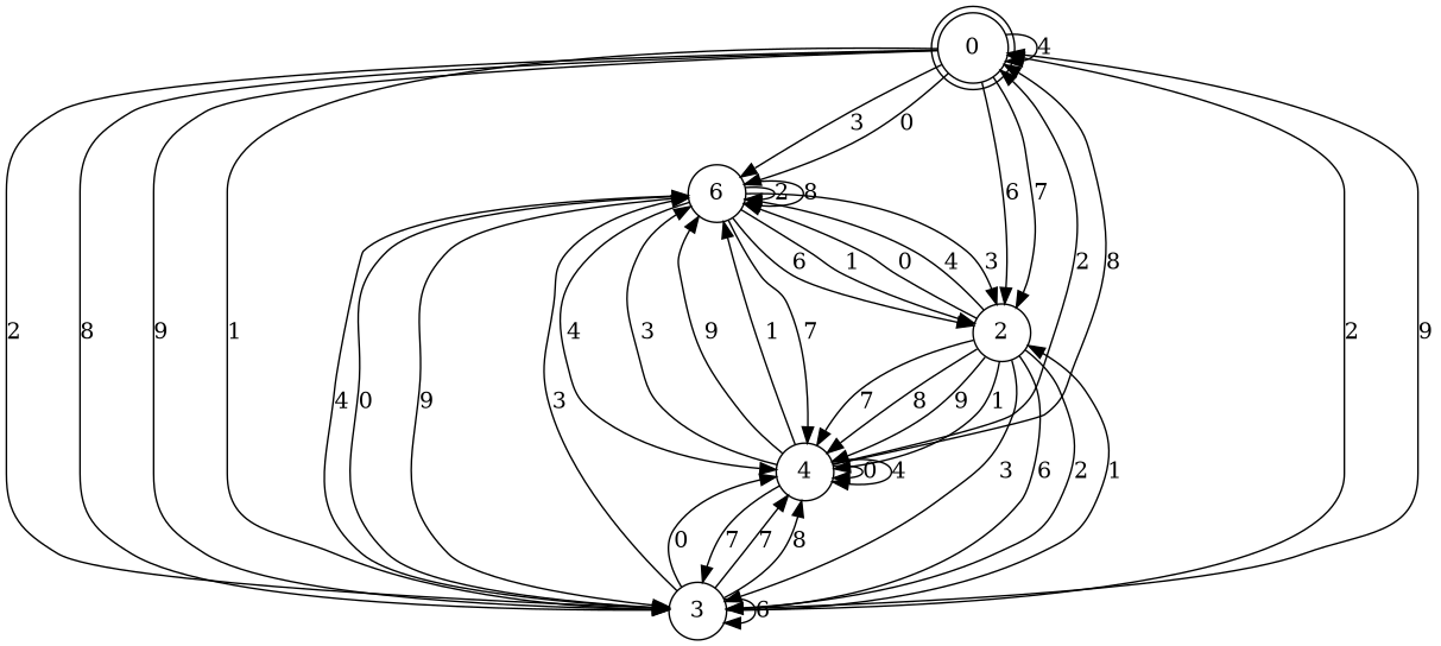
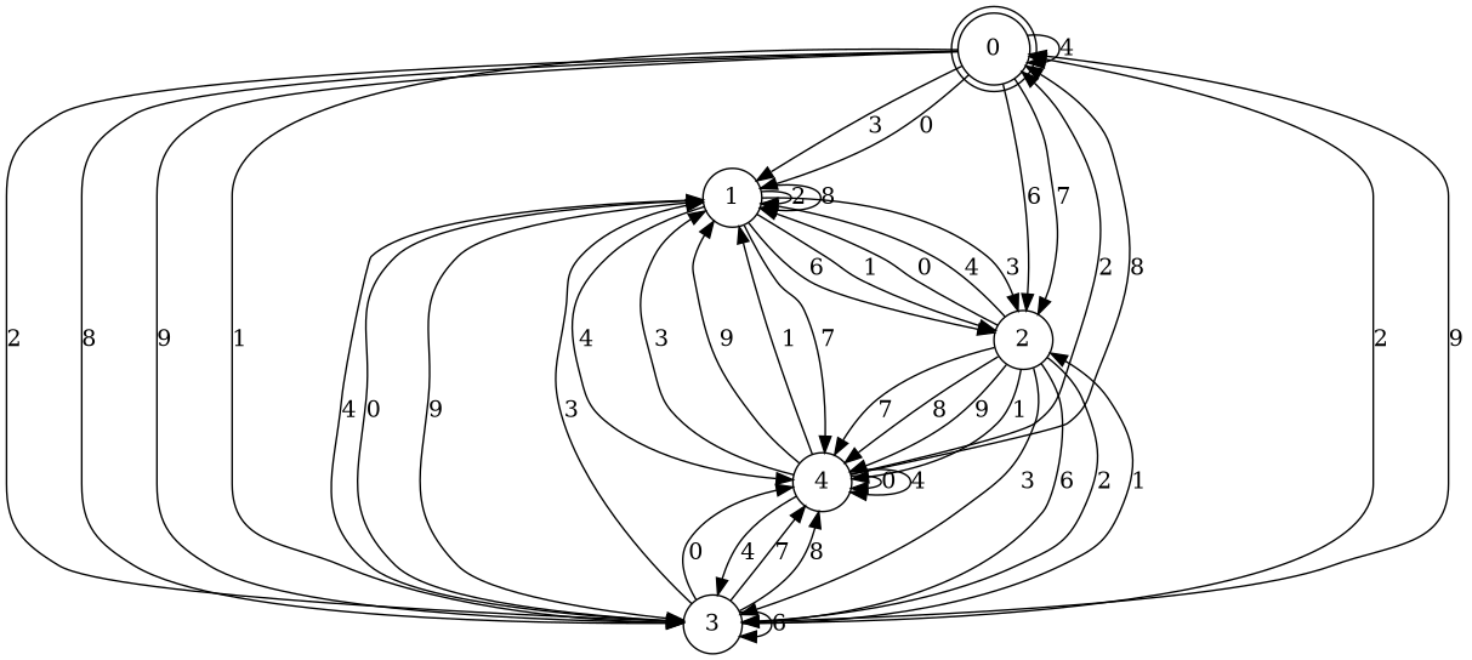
  digraph {
    node [shape=circle]
    n1 [label=0 shape=doublecircle]
-   n2 [label=6]
+   n2 [label=1]
    n3 [label=2]
    n4 [label=3]
    n5 [label=4]
    n1 -> n1 [label=4]
    n1 -> n2 [label=3]
    n1 -> n2 [label=0]
    n1 -> n3 [label=6]
    n1 -> n3 [label=7]
    n1 -> n4 [label=2]
    n1 -> n4 [label=8]
    n1 -> n4 [label=9]
    n1 -> n4 [label=1]
    n2 -> n2 [label=2]
    n2 -> n2 [label=8]
    n2 -> n3 [label=3]
    n2 -> n3 [label=6]
    n2 -> n3 [label=1]
    n2 -> n4 [label=0]
    n2 -> n4 [label=9]
    n2 -> n5 [label=7]
    n2 -> n5 [label=4]
    n3 -> n2 [label=0]
    n3 -> n2 [label=4]
    n3 -> n4 [label=3]
    n3 -> n4 [label=6]
    n3 -> n4 [label=2]
    n3 -> n5 [label=7]
    n3 -> n5 [label=8]
    n3 -> n5 [label=9]
    n3 -> n5 [label=1]
    n4 -> n1 [label=2]
    n4 -> n1 [label=9]
    n4 -> n2 [label=3]
    n4 -> n2 [label=4]
    n4 -> n3 [label=1]
    n4 -> n4 [label=6]
    n4 -> n5 [label=7]
    n4 -> n5 [label=8]
    n4 -> n5 [label=0]
    n5 -> n1 [label=2]
    n5 -> n1 [label=8]
    n5 -> n2 [label=3]
    n5 -> n2 [label=9]
    n5 -> n2 [label=1]
-   n5 -> n4 [label=7]
+   n5 -> n4 [label=4]
    n5 -> n5 [label=0]
    n5 -> n5 [label=4]
  }
